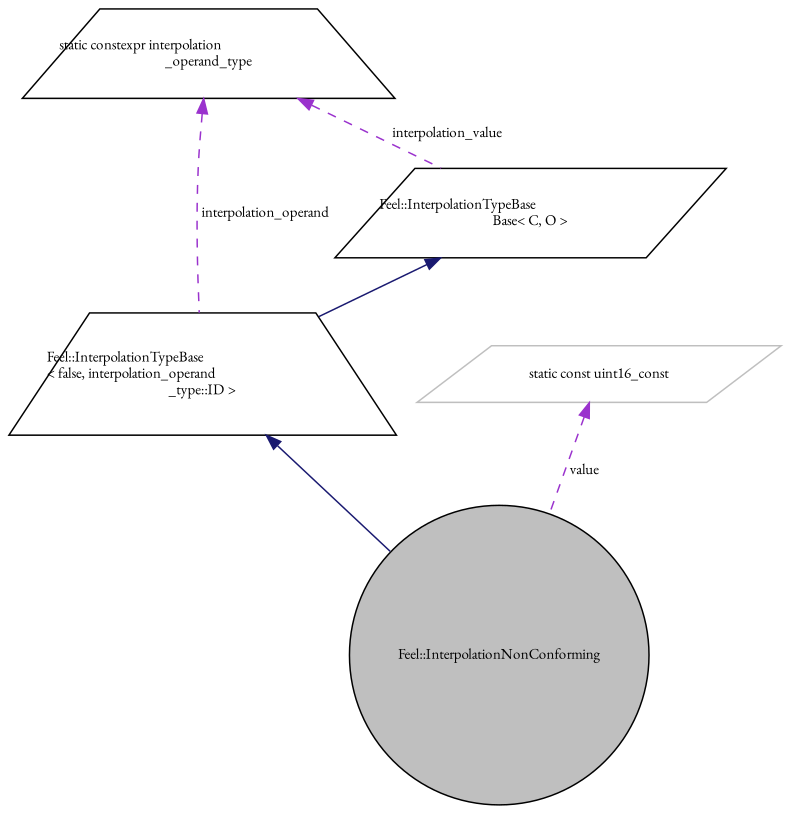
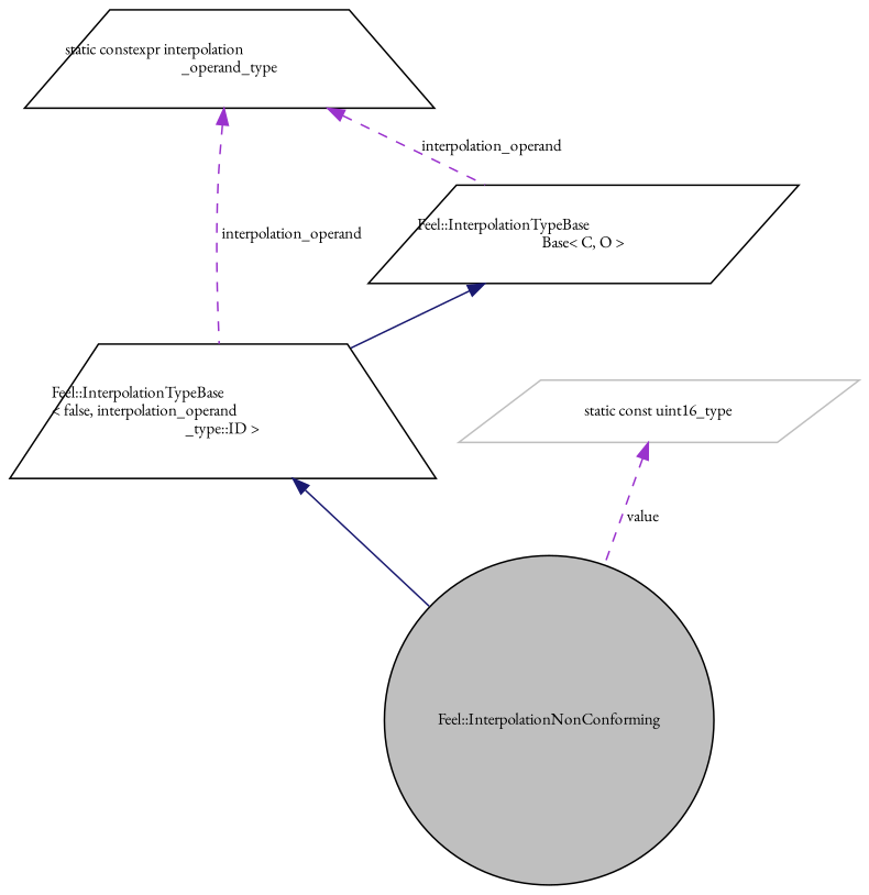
  digraph {
    fontname="EB Garamond"
    rankdir=TB
    node [color=black fillcolor=white fontname="EB Garamond" fontsize=10 shape=trapezium style=filled]
    edge [color=darkorchid3 dir=back fontname="EB Garamond" fontsize=10 labelfontname=Helvetica labelfontsize=10 style=dashed]
    n1 [fillcolor=grey75 fontcolor=black height=0.2 label="Feel::InterpolationNonConforming" shape=circle width=0.4]
    n2 [height=0.2 label="Feel::InterpolationTypeBase\l\< false, interpolation_operand\l_type::ID \>" width=0.4]
    n3 [height=0.2 label="Feel::InterpolationTypeBase\lBase\< C, O \>" shape=parallelogram width=0.4]
    n4 [height=0.2 label="static constexpr interpolation\l_operand_type" width=0.4]
-   n5 [color=grey75 height=0.2 label="static const uint16_const" shape=parallelogram width=0.4]
+   n5 [color=grey75 height=0.2 label="static const uint16_type" shape=parallelogram width=0.4]
    n2 -> n1 [color=midnightblue style=solid]
    n3 -> n2 [color=midnightblue style=solid]
    n4 -> n2 [label=" interpolation_operand"]
-   n4 -> n3 [label=" interpolation_value"]
+   n4 -> n3 [label=" interpolation_operand"]
    n5 -> n1 [label=" value"]
  }
